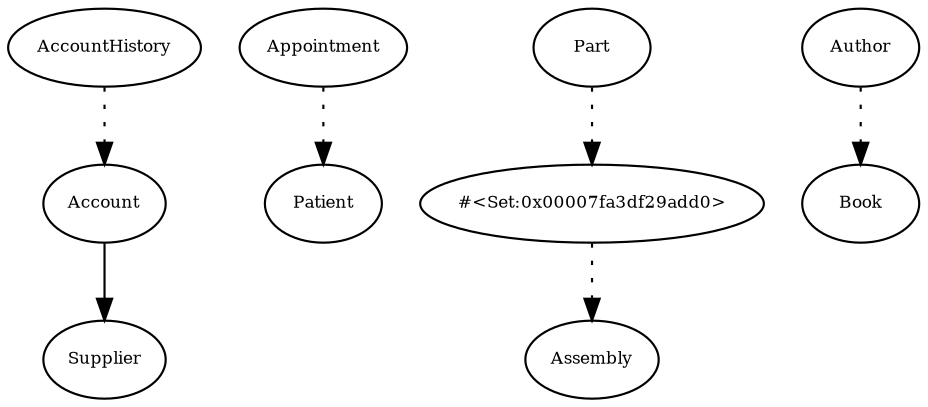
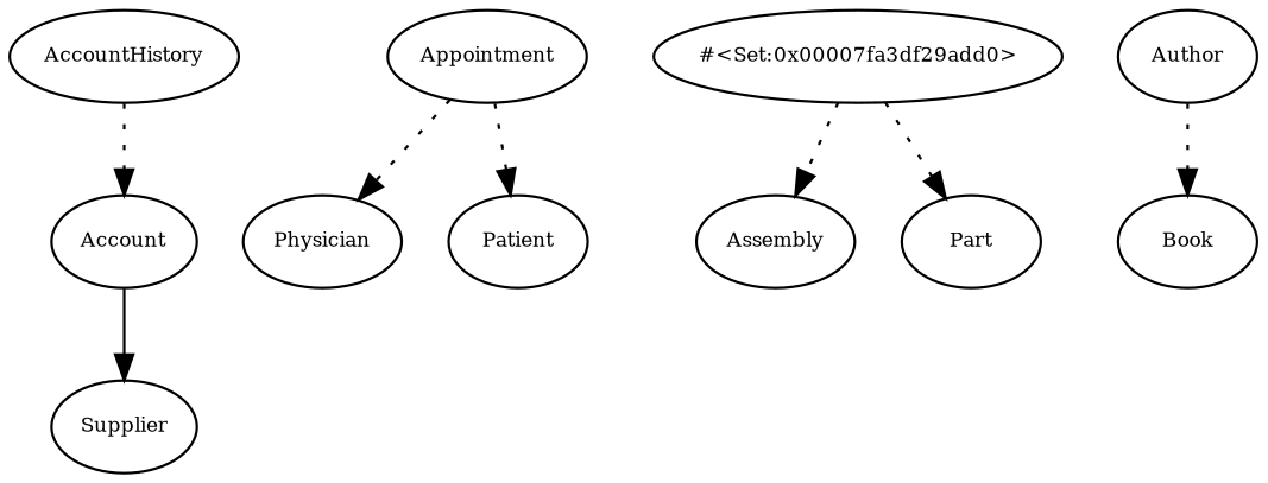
  digraph {
    fontname="DejaVu Serif"
    node [fontname="DejaVu Serif" fontsize=8]
    edge [fontname="DejaVu Serif" fontsize=8 style=dotted]
    n1 [label=Account]
    n2 [label=Supplier]
    n3 [label=AccountHistory]
    n4 [label=Appointment]
+   n5 [label=Physician]
    n6 [label=Patient]
    n7 [label=Assembly]
    n8 [label="#<Set:0x00007fa3df29add0>"]
    n9 [label=Part]
    n10 [label=Author]
    n11 [label=Book]
    n1 -> n2 [style=solid]
    n3 -> n1
+   n4 -> n5
    n4 -> n6
    n8 -> n7
-   n9 -> n8
+   n8 -> n9
    n10 -> n11
  }
